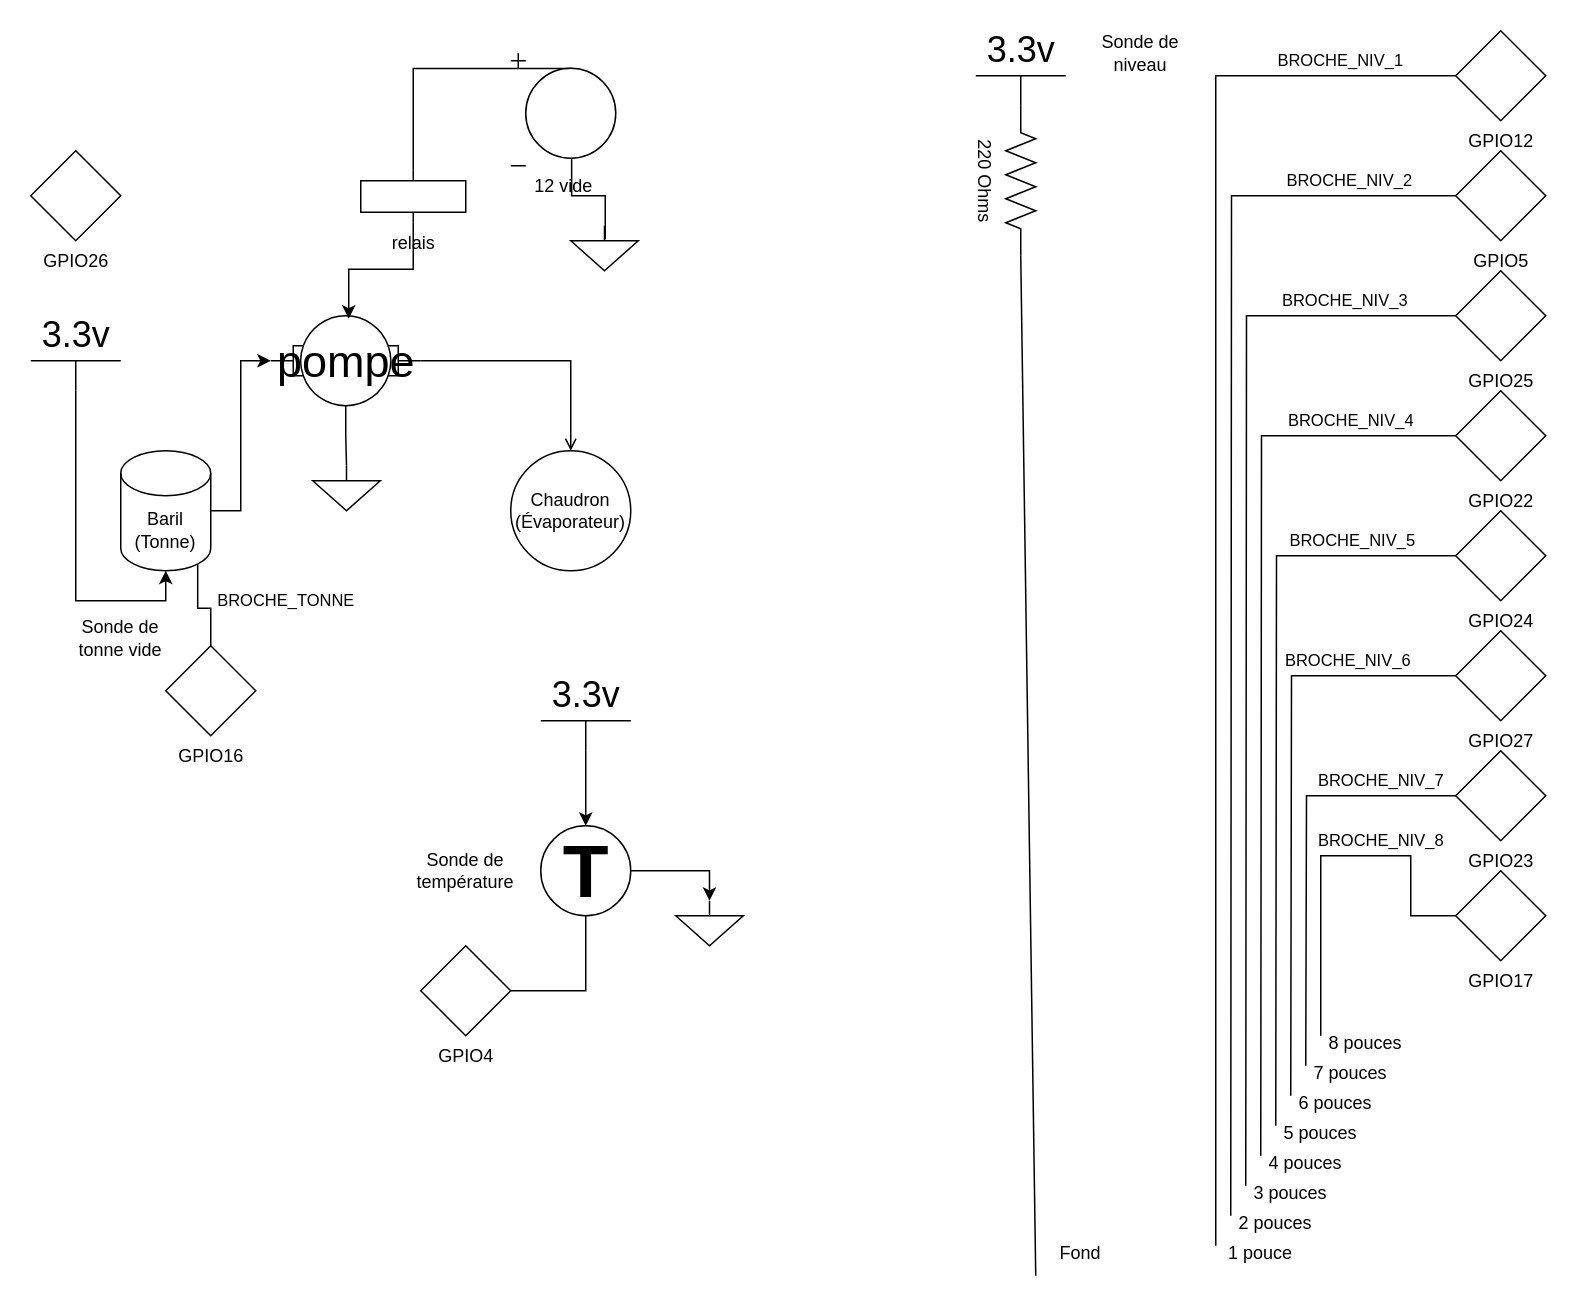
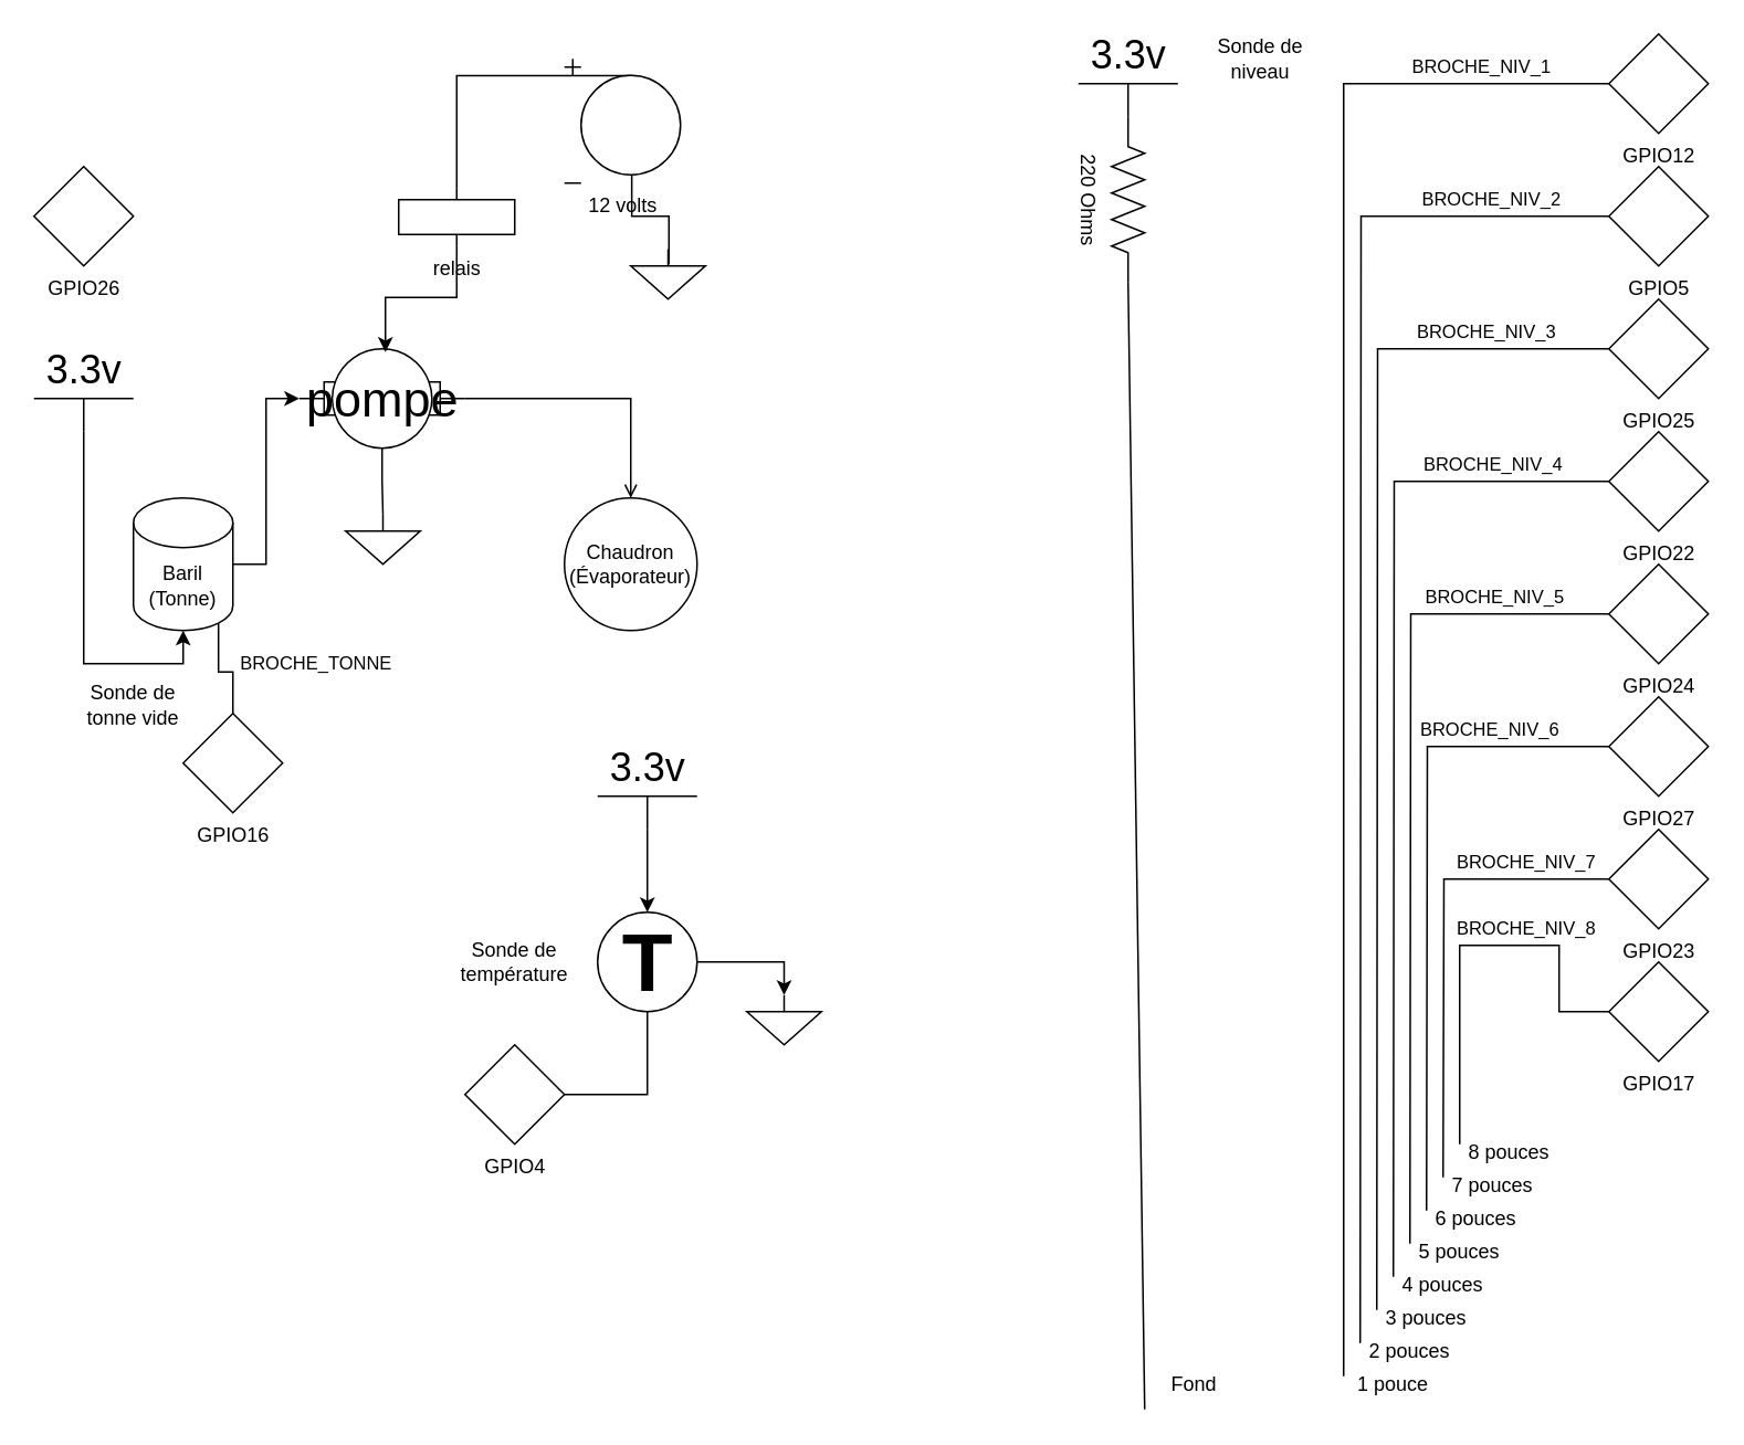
  <mxCell id="0" />
  <mxCell id="1" parent="0" />
  <mxCell id="2" value="BROCHE_NIV_1" style="edgeStyle=orthogonalEdgeStyle;rounded=0;orthogonalLoop=1;jettySize=auto;html=1;endArrow=none;endFill=0;exitX=0;exitY=0.5;exitDx=0;exitDy=0;exitPerimeter=0;" parent="1" source="3" edge="1"><mxGeometry x="-0.836" y="-10" relative="1" as="geometry"><mxPoint x="810" y="830" as="targetPoint" /><Array as="points"><mxPoint x="810" y="50" /></Array><mxPoint as="offset" /></mxGeometry></mxCell>
  <mxCell id="3" value="GPIO12" style="pointerEvents=1;verticalLabelPosition=bottom;shadow=0;dashed=0;align=center;html=1;verticalAlign=top;shape=mxgraph.electrical.signal_sources.source;aspect=fixed;points=[[0.5,0,0],[1,0.5,0],[0.5,1,0],[0,0.5,0]];elSignalType=none;elSourceType=dependent;" parent="1" vertex="1"><mxGeometry x="970" y="20" width="60" height="60" as="geometry" /></mxCell>
  <mxCell id="4" value="BROCHE_NIV_2" style="edgeStyle=orthogonalEdgeStyle;rounded=0;orthogonalLoop=1;jettySize=auto;html=1;endArrow=none;endFill=0;" parent="1" source="5" edge="1"><mxGeometry x="-0.829" y="-10" relative="1" as="geometry"><mxPoint x="820" y="810" as="targetPoint" /><mxPoint as="offset" /></mxGeometry></mxCell>
  <mxCell id="5" value="GPIO5" style="pointerEvents=1;verticalLabelPosition=bottom;shadow=0;dashed=0;align=center;html=1;verticalAlign=top;shape=mxgraph.electrical.signal_sources.source;aspect=fixed;points=[[0.5,0,0],[1,0.5,0],[0.5,1,0],[0,0.5,0]];elSignalType=none;elSourceType=dependent;" parent="1" vertex="1"><mxGeometry x="970" y="100" width="60" height="60" as="geometry" /></mxCell>
  <mxCell id="6" value="BROCHE_NIV_3" style="edgeStyle=orthogonalEdgeStyle;rounded=0;orthogonalLoop=1;jettySize=auto;html=1;endArrow=none;endFill=0;" parent="1" source="7" edge="1"><mxGeometry x="-0.793" y="-10" relative="1" as="geometry"><mxPoint x="830" y="790" as="targetPoint" /><mxPoint as="offset" /></mxGeometry></mxCell>
  <mxCell id="7" value="GPIO25" style="pointerEvents=1;verticalLabelPosition=bottom;shadow=0;dashed=0;align=center;html=1;verticalAlign=top;shape=mxgraph.electrical.signal_sources.source;aspect=fixed;points=[[0.5,0,0],[1,0.5,0],[0.5,1,0],[0,0.5,0]];elSignalType=none;elSourceType=dependent;" parent="1" vertex="1"><mxGeometry x="970" y="180" width="60" height="60" as="geometry" /></mxCell>
  <mxCell id="8" value="BROCHE_NIV_4" style="edgeStyle=orthogonalEdgeStyle;rounded=0;orthogonalLoop=1;jettySize=auto;html=1;exitX=0;exitY=0.5;exitDx=0;exitDy=0;exitPerimeter=0;endArrow=none;endFill=0;" parent="1" source="9" edge="1"><mxGeometry x="-0.77" y="-10" relative="1" as="geometry"><mxPoint x="840" y="770" as="targetPoint" /><mxPoint as="offset" /></mxGeometry></mxCell>
  <mxCell id="9" value="GPIO22" style="pointerEvents=1;verticalLabelPosition=bottom;shadow=0;dashed=0;align=center;html=1;verticalAlign=top;shape=mxgraph.electrical.signal_sources.source;aspect=fixed;points=[[0.5,0,0],[1,0.5,0],[0.5,1,0],[0,0.5,0]];elSignalType=none;elSourceType=dependent;" parent="1" vertex="1"><mxGeometry x="970" y="260" width="60" height="60" as="geometry" /></mxCell>
  <mxCell id="10" value="BROCHE_NIV_5" style="edgeStyle=orthogonalEdgeStyle;rounded=0;orthogonalLoop=1;jettySize=auto;html=1;endArrow=none;endFill=0;" parent="1" source="11" edge="1"><mxGeometry x="-0.722" y="-10" relative="1" as="geometry"><mxPoint x="850" y="750" as="targetPoint" /><mxPoint as="offset" /></mxGeometry></mxCell>
  <mxCell id="11" value="GPIO24" style="pointerEvents=1;verticalLabelPosition=bottom;shadow=0;dashed=0;align=center;html=1;verticalAlign=top;shape=mxgraph.electrical.signal_sources.source;aspect=fixed;points=[[0.5,0,0],[1,0.5,0],[0.5,1,0],[0,0.5,0]];elSignalType=none;elSourceType=dependent;" parent="1" vertex="1"><mxGeometry x="970" y="340" width="60" height="60" as="geometry" /></mxCell>
  <mxCell id="12" value="BROCHE_NIV_6" style="edgeStyle=orthogonalEdgeStyle;rounded=0;orthogonalLoop=1;jettySize=auto;html=1;endArrow=none;endFill=0;" parent="1" source="13" edge="1"><mxGeometry x="-0.63" y="-10" relative="1" as="geometry"><mxPoint x="860" y="730" as="targetPoint" /><mxPoint as="offset" /></mxGeometry></mxCell>
  <mxCell id="13" value="GPIO27" style="pointerEvents=1;verticalLabelPosition=bottom;shadow=0;dashed=0;align=center;html=1;verticalAlign=top;shape=mxgraph.electrical.signal_sources.source;aspect=fixed;points=[[0.5,0,0],[1,0.5,0],[0.5,1,0],[0,0.5,0]];elSignalType=none;elSourceType=dependent;" parent="1" vertex="1"><mxGeometry x="970" y="420" width="60" height="60" as="geometry" /></mxCell>
  <mxCell id="14" value="BROCHE_NIV_7" style="edgeStyle=orthogonalEdgeStyle;rounded=0;orthogonalLoop=1;jettySize=auto;html=1;endArrow=none;endFill=0;" parent="1" source="15" edge="1"><mxGeometry x="-0.643" y="-10" relative="1" as="geometry"><mxPoint x="870" y="710" as="targetPoint" /><mxPoint as="offset" /></mxGeometry></mxCell>
  <mxCell id="15" value="GPIO23" style="pointerEvents=1;verticalLabelPosition=bottom;shadow=0;dashed=0;align=center;html=1;verticalAlign=top;shape=mxgraph.electrical.signal_sources.source;aspect=fixed;points=[[0.5,0,0],[1,0.5,0],[0.5,1,0],[0,0.5,0]];elSignalType=none;elSourceType=dependent;" parent="1" vertex="1"><mxGeometry x="970" y="500" width="60" height="60" as="geometry" /></mxCell>
  <mxCell id="16" value="BROCHE_NIV_8" style="edgeStyle=orthogonalEdgeStyle;rounded=0;orthogonalLoop=1;jettySize=auto;html=1;endArrow=none;endFill=0;" parent="1" source="17" edge="1"><mxGeometry x="-0.28" y="-10" relative="1" as="geometry"><mxPoint x="880" y="690" as="targetPoint" /><Array as="points"><mxPoint x="940" y="610" /><mxPoint x="940" y="570" /><mxPoint x="880" y="570" /></Array><mxPoint as="offset" /></mxGeometry></mxCell>
  <mxCell id="17" value="GPIO17" style="pointerEvents=1;verticalLabelPosition=bottom;shadow=0;dashed=0;align=center;html=1;verticalAlign=top;shape=mxgraph.electrical.signal_sources.source;aspect=fixed;points=[[0.5,0,0],[1,0.5,0],[0.5,1,0],[0,0.5,0]];elSignalType=none;elSourceType=dependent;" parent="1" vertex="1"><mxGeometry x="970" y="580" width="60" height="60" as="geometry" /></mxCell>
  <mxCell id="18" value="" style="pointerEvents=1;verticalLabelPosition=bottom;shadow=0;dashed=0;align=center;html=1;verticalAlign=top;shape=mxgraph.electrical.signal_sources.signal_ground;" parent="1" vertex="1"><mxGeometry x="380" y="150" width="45" height="30" as="geometry" /></mxCell>
  <mxCell id="19" value="GPIO26" style="pointerEvents=1;verticalLabelPosition=bottom;shadow=0;dashed=0;align=center;html=1;verticalAlign=top;shape=mxgraph.electrical.signal_sources.source;aspect=fixed;points=[[0.5,0,0],[1,0.5,0],[0.5,1,0],[0,0.5,0]];elSignalType=none;elSourceType=dependent;" parent="1" vertex="1"><mxGeometry x="20" y="100" width="60" height="60" as="geometry" /></mxCell>
  <mxCell id="20" style="edgeStyle=orthogonalEdgeStyle;rounded=0;orthogonalLoop=1;jettySize=auto;html=1;entryX=0.5;entryY=1;entryDx=0;entryDy=0;endArrow=none;endFill=0;" parent="1" source="21" target="53" edge="1"><mxGeometry relative="1" as="geometry"><mxPoint x="340.45" y="667.25" as="targetPoint" /></mxGeometry></mxCell>
  <mxCell id="21" value="GPIO4" style="pointerEvents=1;verticalLabelPosition=bottom;shadow=0;dashed=0;align=center;html=1;verticalAlign=top;shape=mxgraph.electrical.signal_sources.source;aspect=fixed;points=[[0.5,0,0],[1,0.5,0],[0.5,1,0],[0,0.5,0]];elSignalType=none;elSourceType=dependent;" parent="1" vertex="1"><mxGeometry x="280" y="630" width="60" height="60" as="geometry" /></mxCell>
  <mxCell id="22" value="3.3v" style="verticalLabelPosition=top;verticalAlign=bottom;shape=mxgraph.electrical.signal_sources.vdd;shadow=0;dashed=0;align=center;strokeWidth=1;fontSize=24;html=1;flipV=1;" parent="1" vertex="1"><mxGeometry x="650" y="50" width="60" height="20" as="geometry" /></mxCell>
  <mxCell id="23" value="" style="endArrow=none;html=1;rounded=0;entryX=1;entryY=0.5;entryDx=0;entryDy=0;entryPerimeter=0;" parent="1" target="33" edge="1"><mxGeometry width="50" height="50" relative="1" as="geometry"><mxPoint x="690" y="850" as="sourcePoint" /><mxPoint x="680" y="130" as="targetPoint" /></mxGeometry></mxCell>
  <mxCell id="24" value="Fond" style="text;html=1;strokeColor=none;fillColor=none;align=center;verticalAlign=middle;whiteSpace=wrap;rounded=0;" parent="1" vertex="1"><mxGeometry x="690" y="820" width="60" height="30" as="geometry" /></mxCell>
  <mxCell id="25" value="1 pouce" style="text;html=1;strokeColor=none;fillColor=none;align=center;verticalAlign=middle;whiteSpace=wrap;rounded=0;" parent="1" vertex="1"><mxGeometry x="810" y="820" width="60" height="30" as="geometry" /></mxCell>
  <mxCell id="26" value="2 pouces" style="text;html=1;strokeColor=none;fillColor=none;align=center;verticalAlign=middle;whiteSpace=wrap;rounded=0;" parent="1" vertex="1"><mxGeometry x="820" y="800" width="60" height="30" as="geometry" /></mxCell>
  <mxCell id="27" value="3 pouces" style="text;html=1;strokeColor=none;fillColor=none;align=center;verticalAlign=middle;whiteSpace=wrap;rounded=0;" parent="1" vertex="1"><mxGeometry x="830" y="780" width="60" height="30" as="geometry" /></mxCell>
  <mxCell id="28" value="4 pouces" style="text;html=1;strokeColor=none;fillColor=none;align=center;verticalAlign=middle;whiteSpace=wrap;rounded=0;" parent="1" vertex="1"><mxGeometry x="840" y="760" width="60" height="30" as="geometry" /></mxCell>
  <mxCell id="29" value="5 pouces" style="text;html=1;strokeColor=none;fillColor=none;align=center;verticalAlign=middle;whiteSpace=wrap;rounded=0;" parent="1" vertex="1"><mxGeometry x="850" y="740" width="60" height="30" as="geometry" /></mxCell>
  <mxCell id="30" value="6 pouces" style="text;html=1;strokeColor=none;fillColor=none;align=center;verticalAlign=middle;whiteSpace=wrap;rounded=0;" parent="1" vertex="1"><mxGeometry x="860" y="720" width="60" height="30" as="geometry" /></mxCell>
  <mxCell id="31" value="7 pouces" style="text;html=1;strokeColor=none;fillColor=none;align=center;verticalAlign=middle;whiteSpace=wrap;rounded=0;" parent="1" vertex="1"><mxGeometry x="870" y="700" width="60" height="30" as="geometry" /></mxCell>
  <mxCell id="32" value="8 pouces" style="text;html=1;strokeColor=none;fillColor=none;align=center;verticalAlign=middle;whiteSpace=wrap;rounded=0;" parent="1" vertex="1"><mxGeometry x="880" y="680" width="60" height="30" as="geometry" /></mxCell>
  <mxCell id="33" value="220 Ohms" style="pointerEvents=1;verticalLabelPosition=bottom;shadow=0;dashed=0;align=center;html=1;verticalAlign=top;shape=mxgraph.electrical.resistors.resistor_2;rotation=90;" parent="1" vertex="1"><mxGeometry x="630" y="110" width="100" height="20" as="geometry" /></mxCell>
  <mxCell id="34" value="Sonde de niveau" style="text;html=1;strokeColor=none;fillColor=none;align=center;verticalAlign=middle;whiteSpace=wrap;rounded=0;" parent="1" vertex="1"><mxGeometry x="730" y="20" width="60" height="30" as="geometry" /></mxCell>
  <mxCell id="35" value="" style="edgeStyle=orthogonalEdgeStyle;rounded=0;orthogonalLoop=1;jettySize=auto;html=1;endArrow=none;endFill=0;" parent="1" source="37" target="43" edge="1"><mxGeometry relative="1" as="geometry" /></mxCell>
  <mxCell id="36" style="edgeStyle=orthogonalEdgeStyle;rounded=0;orthogonalLoop=1;jettySize=auto;html=1;endArrow=open;endFill=1;" parent="1" source="37" target="47" edge="1"><mxGeometry relative="1" as="geometry" /></mxCell>
  <mxCell id="37" value="pompe" style="shape=mxgraph.electrical.electro-mechanical.motor_2;html=1;shadow=0;dashed=0;align=center;fontSize=30;strokeWidth=1;" parent="1" vertex="1"><mxGeometry x="180" y="210" width="100" height="60" as="geometry" /></mxCell>
  <mxCell id="38" style="edgeStyle=orthogonalEdgeStyle;rounded=0;orthogonalLoop=1;jettySize=auto;html=1;exitX=0.58;exitY=0.935;exitDx=0;exitDy=0;exitPerimeter=0;entryX=0.511;entryY=0.3;entryDx=0;entryDy=0;entryPerimeter=0;endArrow=none;endFill=0;" parent="1" source="40" target="18" edge="1"><mxGeometry relative="1" as="geometry" /></mxCell>
  <mxCell id="39" style="edgeStyle=orthogonalEdgeStyle;rounded=0;orthogonalLoop=1;jettySize=auto;html=1;exitX=0.58;exitY=0.135;exitDx=0;exitDy=0;exitPerimeter=0;entryX=0.5;entryY=0;entryDx=0;entryDy=0;entryPerimeter=0;endArrow=none;endFill=0;" parent="1" source="40" target="42" edge="1"><mxGeometry relative="1" as="geometry" /></mxCell>
- <mxCell id="40" value="12 vide" style="pointerEvents=1;verticalLabelPosition=bottom;shadow=0;dashed=0;align=center;html=1;verticalAlign=top;shape=mxgraph.electrical.signal_sources.dc_source_1;" parent="1" vertex="1"><mxGeometry x="340" y="35" width="70" height="75" as="geometry" /></mxCell>
+ <mxCell id="40" value="12 volts" style="pointerEvents=1;verticalLabelPosition=bottom;shadow=0;dashed=0;align=center;html=1;verticalAlign=top;shape=mxgraph.electrical.signal_sources.dc_source_1;" parent="1" vertex="1"><mxGeometry x="340" y="35" width="70" height="75" as="geometry" /></mxCell>
  <mxCell id="41" style="edgeStyle=orthogonalEdgeStyle;rounded=0;orthogonalLoop=1;jettySize=auto;html=1;exitX=0.5;exitY=1;exitDx=0;exitDy=0;exitPerimeter=0;entryX=0.52;entryY=0.033;entryDx=0;entryDy=0;entryPerimeter=0;" parent="1" source="42" target="37" edge="1"><mxGeometry relative="1" as="geometry" /></mxCell>
  <mxCell id="42" value="relais" style="pointerEvents=1;verticalLabelPosition=bottom;shadow=0;dashed=0;align=center;html=1;verticalAlign=top;shape=mxgraph.electrical.electro-mechanical.relay_coil;" parent="1" vertex="1"><mxGeometry x="240" y="113" width="70" height="35" as="geometry" /></mxCell>
  <mxCell id="43" value="" style="pointerEvents=1;verticalLabelPosition=bottom;shadow=0;dashed=0;align=center;html=1;verticalAlign=top;shape=mxgraph.electrical.signal_sources.signal_ground;" parent="1" vertex="1"><mxGeometry x="208" y="310" width="45" height="30" as="geometry" /></mxCell>
  <mxCell id="44" style="edgeStyle=orthogonalEdgeStyle;rounded=0;orthogonalLoop=1;jettySize=auto;html=1;entryX=0;entryY=0.5;entryDx=0;entryDy=0;entryPerimeter=0;endArrow=classic;endFill=1;" parent="1" source="46" target="37" edge="1"><mxGeometry relative="1" as="geometry" /></mxCell>
  <mxCell id="45" value="BROCHE_TONNE" style="edgeStyle=orthogonalEdgeStyle;rounded=0;orthogonalLoop=1;jettySize=auto;html=1;exitX=0.855;exitY=1;exitDx=0;exitDy=-4.35;exitPerimeter=0;entryX=0.5;entryY=0;entryDx=0;entryDy=0;entryPerimeter=0;endArrow=none;endFill=0;" parent="1" source="46" target="50" edge="1"><mxGeometry x="0.207" y="50" relative="1" as="geometry"><mxPoint y="-5" as="offset" /></mxGeometry></mxCell>
  <mxCell id="46" value="Baril (Tonne)" style="shape=cylinder3;whiteSpace=wrap;html=1;boundedLbl=1;backgroundOutline=1;size=15;" parent="1" vertex="1"><mxGeometry x="80" y="300" width="60" height="80" as="geometry" /></mxCell>
  <mxCell id="47" value="Chaudron (Évaporateur)" style="ellipse;whiteSpace=wrap;html=1;aspect=fixed;" parent="1" vertex="1"><mxGeometry x="340" y="300" width="80" height="80" as="geometry" /></mxCell>
  <mxCell id="48" style="edgeStyle=orthogonalEdgeStyle;rounded=0;orthogonalLoop=1;jettySize=auto;html=1;exitX=0.5;exitY=0;exitDx=0;exitDy=0;exitPerimeter=0;entryX=0.5;entryY=1;entryDx=0;entryDy=0;entryPerimeter=0;endArrow=classic;endFill=1;" parent="1" source="49" target="46" edge="1"><mxGeometry relative="1" as="geometry" /></mxCell>
  <mxCell id="49" value="3.3v" style="verticalLabelPosition=top;verticalAlign=bottom;shape=mxgraph.electrical.signal_sources.vdd;shadow=0;dashed=0;align=center;strokeWidth=1;fontSize=24;html=1;flipV=1;" parent="1" vertex="1"><mxGeometry x="20" y="240" width="60" height="20" as="geometry" /></mxCell>
  <mxCell id="50" value="GPIO16" style="pointerEvents=1;verticalLabelPosition=bottom;shadow=0;dashed=0;align=center;html=1;verticalAlign=top;shape=mxgraph.electrical.signal_sources.source;aspect=fixed;points=[[0.5,0,0],[1,0.5,0],[0.5,1,0],[0,0.5,0]];elSignalType=none;elSourceType=dependent;" parent="1" vertex="1"><mxGeometry x="110" y="430" width="60" height="60" as="geometry" /></mxCell>
  <mxCell id="51" value="Sonde de tonne vide" style="text;html=1;strokeColor=none;fillColor=none;align=center;verticalAlign=middle;whiteSpace=wrap;rounded=0;" parent="1" vertex="1"><mxGeometry x="50" y="410" width="60" height="30" as="geometry" /></mxCell>
  <mxCell id="52" style="edgeStyle=orthogonalEdgeStyle;rounded=0;orthogonalLoop=1;jettySize=auto;html=1;exitX=1;exitY=0.5;exitDx=0;exitDy=0;entryX=0.5;entryY=0;entryDx=0;entryDy=0;entryPerimeter=0;endArrow=classic;endFill=1;" parent="1" source="53" target="55" edge="1"><mxGeometry relative="1" as="geometry" /></mxCell>
  <mxCell id="53" value="T" style="verticalLabelPosition=middle;shadow=0;dashed=0;align=center;html=1;verticalAlign=middle;strokeWidth=1;shape=ellipse;fontSize=50;fontStyle=1;perimeter=ellipsePerimeter;" parent="1" vertex="1"><mxGeometry x="360" y="550" width="60" height="60" as="geometry" /></mxCell>
  <mxCell id="54" value="Sonde de température" style="text;html=1;strokeColor=none;fillColor=none;align=center;verticalAlign=middle;whiteSpace=wrap;rounded=0;" parent="1" vertex="1"><mxGeometry x="280" y="565" width="60" height="30" as="geometry" /></mxCell>
  <mxCell id="55" value="" style="pointerEvents=1;verticalLabelPosition=bottom;shadow=0;dashed=0;align=center;html=1;verticalAlign=top;shape=mxgraph.electrical.signal_sources.signal_ground;" parent="1" vertex="1"><mxGeometry x="450" y="600" width="45" height="30" as="geometry" /></mxCell>
  <mxCell id="56" style="edgeStyle=orthogonalEdgeStyle;rounded=0;orthogonalLoop=1;jettySize=auto;html=1;exitX=0.5;exitY=0;exitDx=0;exitDy=0;exitPerimeter=0;entryX=0.5;entryY=0;entryDx=0;entryDy=0;endArrow=classic;endFill=1;" parent="1" source="57" target="53" edge="1"><mxGeometry relative="1" as="geometry" /></mxCell>
  <mxCell id="57" value="3.3v" style="verticalLabelPosition=top;verticalAlign=bottom;shape=mxgraph.electrical.signal_sources.vdd;shadow=0;dashed=0;align=center;strokeWidth=1;fontSize=24;html=1;flipV=1;" parent="1" vertex="1"><mxGeometry x="360" y="480" width="60" height="20" as="geometry" /></mxCell>
